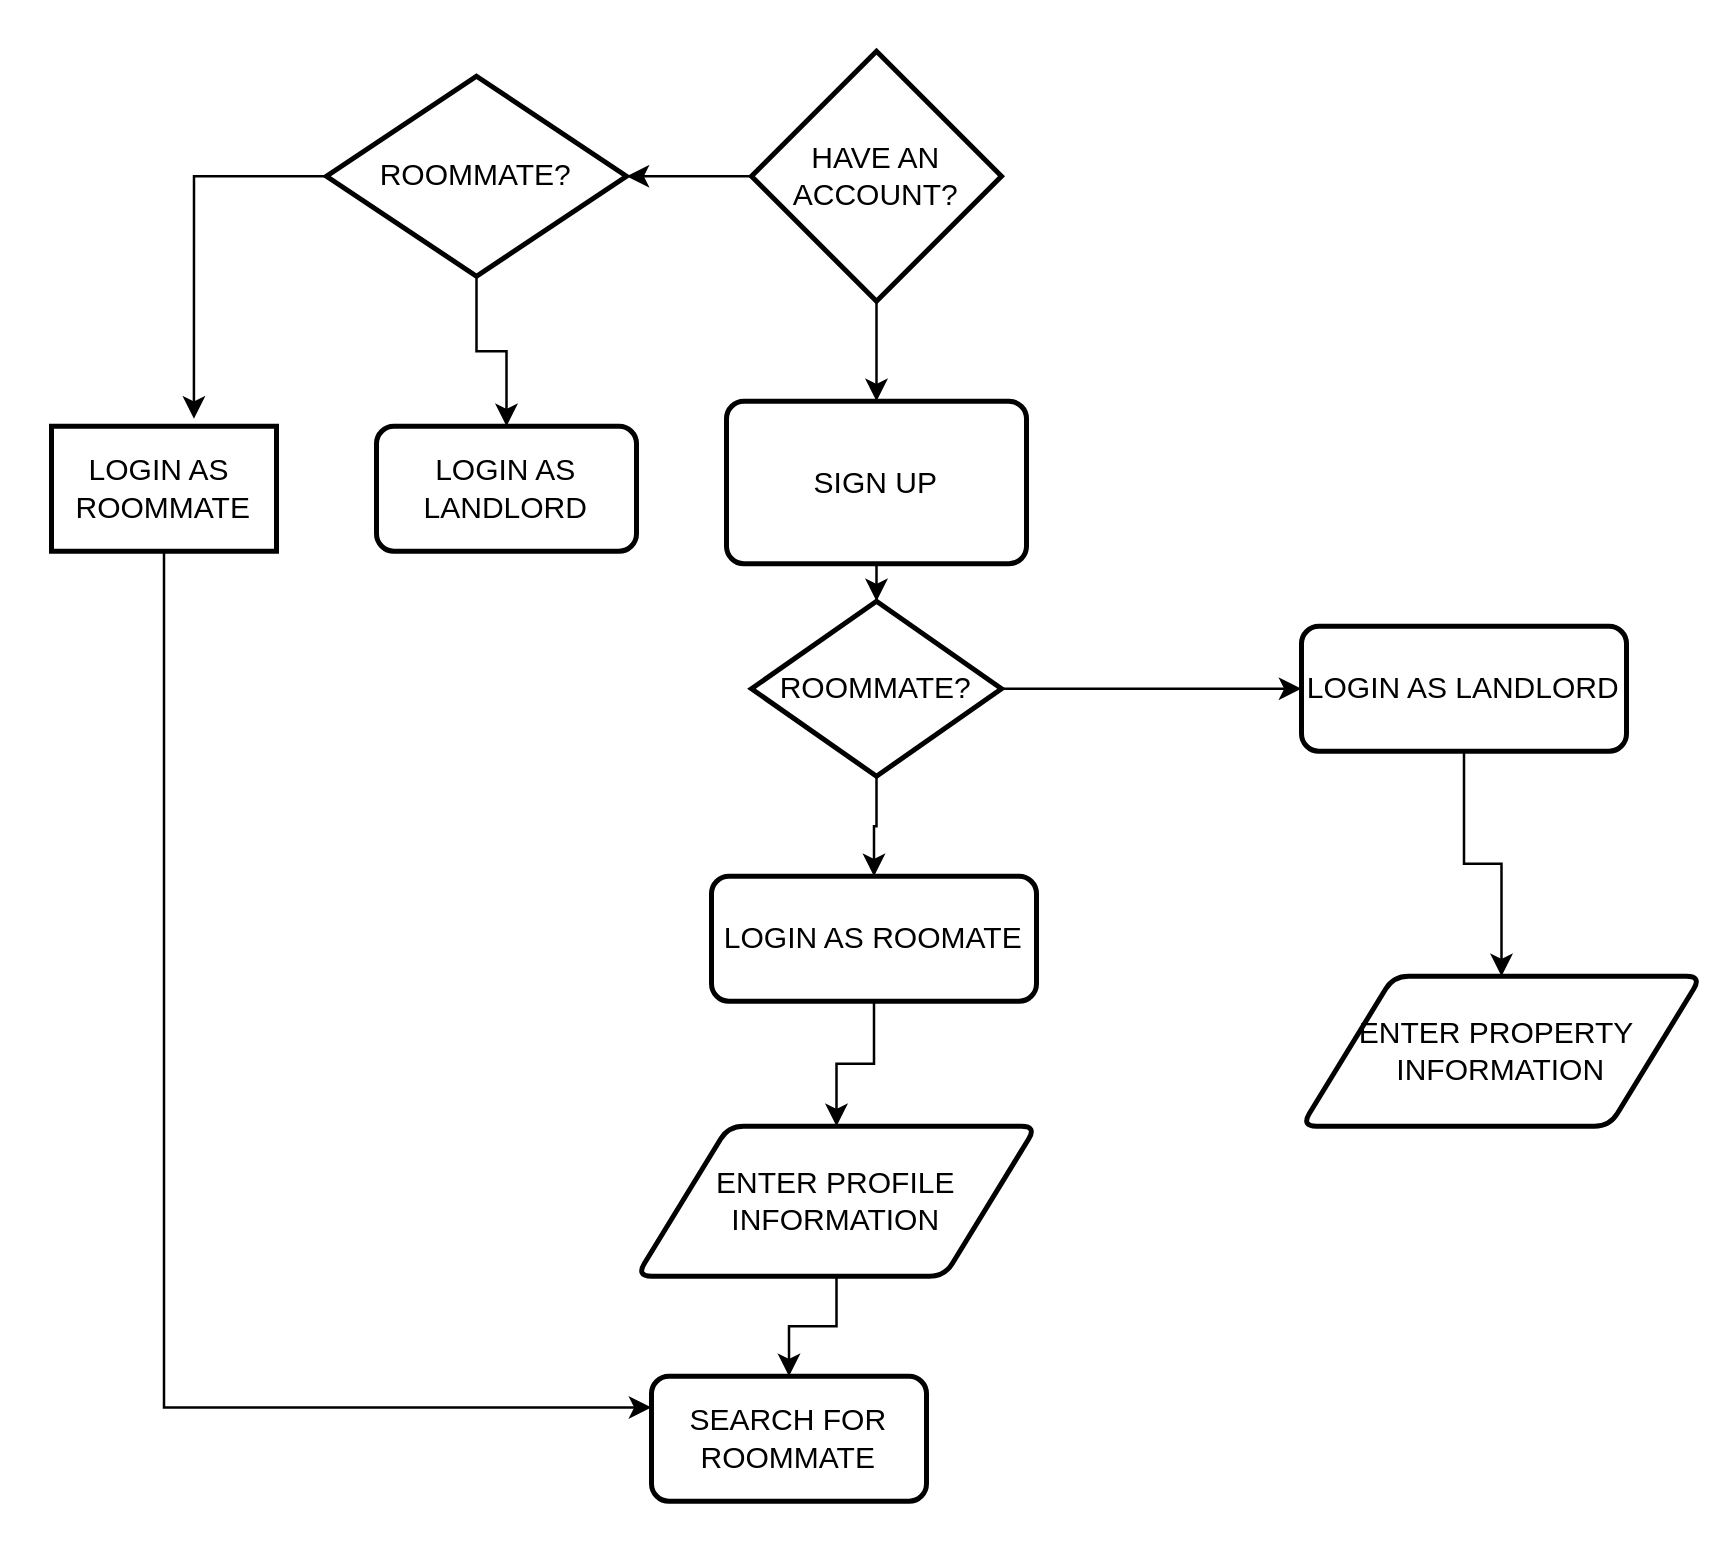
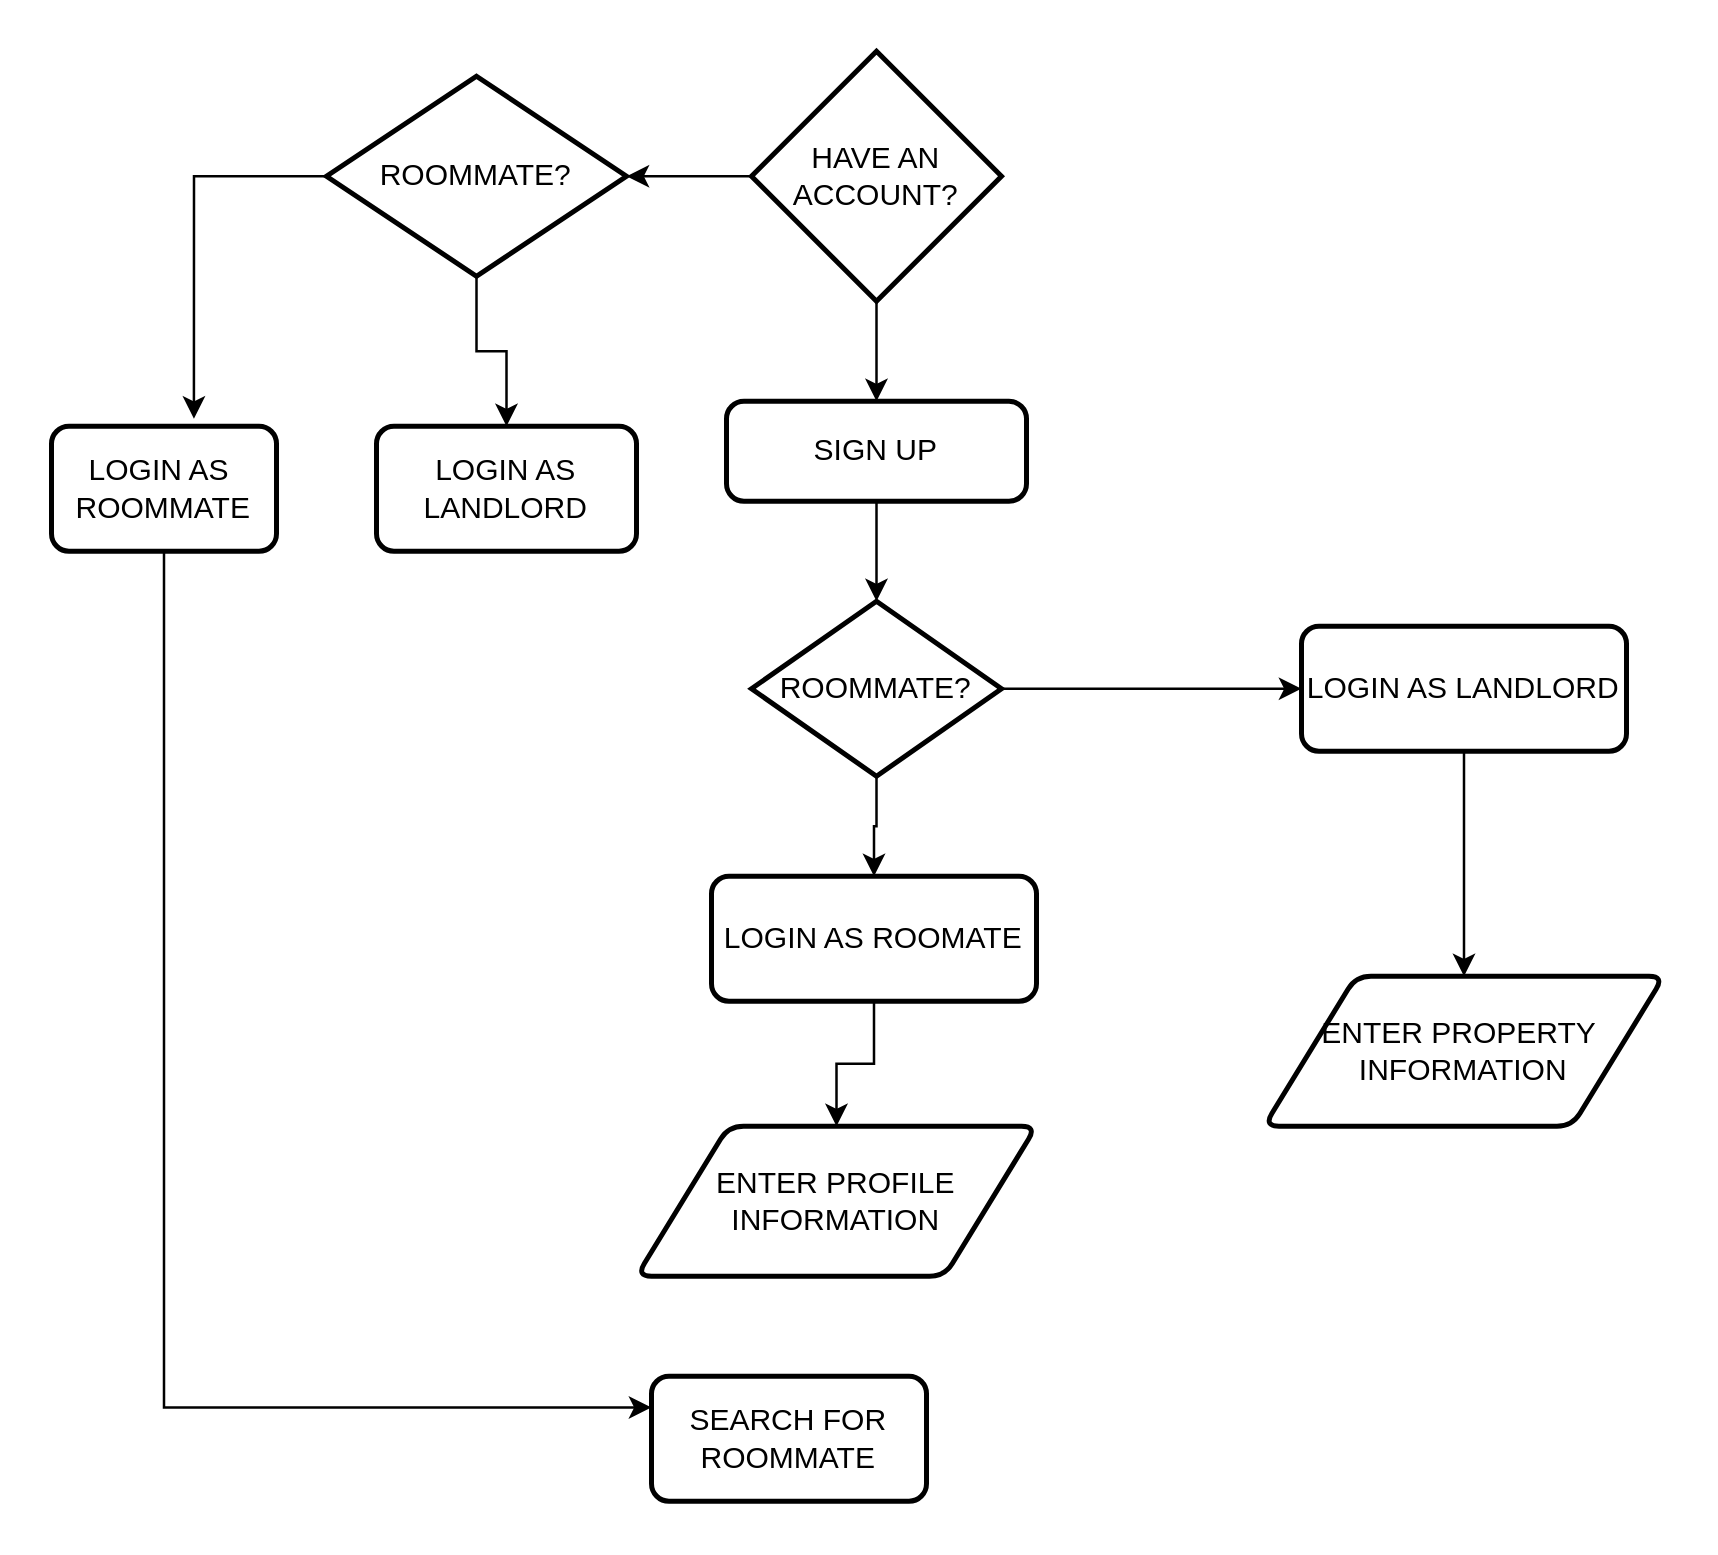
  <mxCell id="0" />
  <mxCell id="1" parent="0" />
  <mxCell id="2" style="edgeStyle=orthogonalEdgeStyle;rounded=0;orthogonalLoop=1;jettySize=auto;html=1;entryX=0.5;entryY=0;entryDx=0;entryDy=0;" edge="1" parent="1" source="4" target="6"><mxGeometry relative="1" as="geometry" /></mxCell>
  <mxCell id="3" value="" style="edgeStyle=orthogonalEdgeStyle;rounded=0;orthogonalLoop=1;jettySize=auto;html=1;" edge="1" parent="1" source="4" target="19"><mxGeometry relative="1" as="geometry" /></mxCell>
  <mxCell id="4" value="HAVE AN ACCOUNT?" style="strokeWidth=2;html=1;shape=mxgraph.flowchart.decision;whiteSpace=wrap;" vertex="1" parent="1"><mxGeometry x="300" y="20" width="100" height="100" as="geometry" /></mxCell>
  <mxCell id="5" value="" style="edgeStyle=orthogonalEdgeStyle;rounded=0;orthogonalLoop=1;jettySize=auto;html=1;" edge="1" parent="1" source="6" target="9"><mxGeometry relative="1" as="geometry" /></mxCell>
- <mxCell id="6" value="SIGN UP" style="rounded=1;whiteSpace=wrap;html=1;absoluteArcSize=1;arcSize=14;strokeWidth=2;" vertex="1" parent="1"><mxGeometry x="290" y="160" width="120" height="65" as="geometry" /></mxCell>
+ <mxCell id="6" value="SIGN UP" style="rounded=1;whiteSpace=wrap;html=1;absoluteArcSize=1;arcSize=14;strokeWidth=2;" vertex="1" parent="1"><mxGeometry x="290" y="160" width="120" height="40" as="geometry" /></mxCell>
  <mxCell id="7" value="" style="edgeStyle=orthogonalEdgeStyle;rounded=0;orthogonalLoop=1;jettySize=auto;html=1;" edge="1" parent="1" source="9" target="13"><mxGeometry relative="1" as="geometry" /></mxCell>
  <mxCell id="8" style="edgeStyle=orthogonalEdgeStyle;rounded=0;orthogonalLoop=1;jettySize=auto;html=1;entryX=0;entryY=0.5;entryDx=0;entryDy=0;" edge="1" parent="1" source="9" target="11"><mxGeometry relative="1" as="geometry" /></mxCell>
  <mxCell id="9" value="ROOMMATE?" style="strokeWidth=2;html=1;shape=mxgraph.flowchart.decision;whiteSpace=wrap;" vertex="1" parent="1"><mxGeometry x="300" y="240" width="100" height="70" as="geometry" /></mxCell>
  <mxCell id="10" value="" style="edgeStyle=orthogonalEdgeStyle;rounded=0;orthogonalLoop=1;jettySize=auto;html=1;" edge="1" parent="1" source="11" target="16"><mxGeometry relative="1" as="geometry" /></mxCell>
  <mxCell id="11" value="LOGIN AS LANDLORD" style="rounded=1;whiteSpace=wrap;html=1;absoluteArcSize=1;arcSize=14;strokeWidth=2;" vertex="1" parent="1"><mxGeometry x="520" y="250" width="130" height="50" as="geometry" /></mxCell>
  <mxCell id="12" value="" style="edgeStyle=orthogonalEdgeStyle;rounded=0;orthogonalLoop=1;jettySize=auto;html=1;" edge="1" parent="1" source="13" target="15"><mxGeometry relative="1" as="geometry" /></mxCell>
  <mxCell id="13" value="LOGIN AS ROOMATE" style="rounded=1;whiteSpace=wrap;html=1;absoluteArcSize=1;arcSize=14;strokeWidth=2;" vertex="1" parent="1"><mxGeometry x="284" y="350" width="130" height="50" as="geometry" /></mxCell>
- <mxCell id="14" value="" style="edgeStyle=orthogonalEdgeStyle;rounded=0;orthogonalLoop=1;jettySize=auto;html=1;" edge="1" parent="1" source="15" target="23"><mxGeometry relative="1" as="geometry" /></mxCell>
  <mxCell id="15" value="ENTER PROFILE INFORMATION" style="shape=parallelogram;html=1;strokeWidth=2;perimeter=parallelogramPerimeter;whiteSpace=wrap;rounded=1;arcSize=12;size=0.23;" vertex="1" parent="1"><mxGeometry x="254" y="450" width="160" height="60" as="geometry" /></mxCell>
- <mxCell id="16" value="ENTER PROPERTY&amp;nbsp;&lt;br&gt;INFORMATION" style="shape=parallelogram;html=1;strokeWidth=2;perimeter=parallelogramPerimeter;whiteSpace=wrap;rounded=1;arcSize=12;size=0.23;" vertex="1" parent="1"><mxGeometry x="520" y="390" width="160" height="60" as="geometry" /></mxCell>
+ <mxCell id="16" value="ENTER PROPERTY&amp;nbsp;&lt;br&gt;INFORMATION" style="shape=parallelogram;html=1;strokeWidth=2;perimeter=parallelogramPerimeter;whiteSpace=wrap;rounded=1;arcSize=12;size=0.23;" vertex="1" parent="1"><mxGeometry x="505" y="390" width="160" height="60" as="geometry" /></mxCell>
  <mxCell id="17" value="" style="edgeStyle=orthogonalEdgeStyle;rounded=0;orthogonalLoop=1;jettySize=auto;html=1;" edge="1" parent="1" source="19" target="20"><mxGeometry relative="1" as="geometry" /></mxCell>
  <mxCell id="18" style="edgeStyle=orthogonalEdgeStyle;rounded=0;orthogonalLoop=1;jettySize=auto;html=1;entryX=0.633;entryY=-0.06;entryDx=0;entryDy=0;entryPerimeter=0;" edge="1" parent="1" source="19" target="22"><mxGeometry relative="1" as="geometry" /></mxCell>
  <mxCell id="19" value="ROOMMATE?" style="strokeWidth=2;html=1;shape=mxgraph.flowchart.decision;whiteSpace=wrap;" vertex="1" parent="1"><mxGeometry x="130" y="30" width="120" height="80" as="geometry" /></mxCell>
  <mxCell id="20" value="LOGIN AS &lt;br&gt;LANDLORD" style="rounded=1;whiteSpace=wrap;html=1;absoluteArcSize=1;arcSize=14;strokeWidth=2;" vertex="1" parent="1"><mxGeometry x="150" y="170" width="104" height="50" as="geometry" /></mxCell>
  <mxCell id="21" style="edgeStyle=orthogonalEdgeStyle;rounded=0;orthogonalLoop=1;jettySize=auto;html=1;exitX=0.5;exitY=1;exitDx=0;exitDy=0;entryX=0;entryY=0.25;entryDx=0;entryDy=0;" edge="1" parent="1" source="22" target="23"><mxGeometry relative="1" as="geometry"><mxPoint x="10" y="240" as="sourcePoint" /><mxPoint x="230" y="560" as="targetPoint" /></mxGeometry></mxCell>
- <mxCell id="22" value="LOGIN AS&amp;nbsp;&lt;br&gt;ROOMMATE" style="whiteSpace=wrap;html=1;absoluteArcSize=1;arcSize=14;strokeWidth=2;rounded=0;" vertex="1" parent="1"><mxGeometry x="20" y="170" width="90" height="50" as="geometry" /></mxCell>
+ <mxCell id="22" value="LOGIN AS&amp;nbsp;&lt;br&gt;ROOMMATE" style="rounded=1;whiteSpace=wrap;html=1;absoluteArcSize=1;arcSize=14;strokeWidth=2;" vertex="1" parent="1"><mxGeometry x="20" y="170" width="90" height="50" as="geometry" /></mxCell>
  <mxCell id="23" value="SEARCH FOR ROOMMATE" style="rounded=1;whiteSpace=wrap;html=1;absoluteArcSize=1;arcSize=14;strokeWidth=2;" vertex="1" parent="1"><mxGeometry x="260" y="550" width="110" height="50" as="geometry" /></mxCell>
